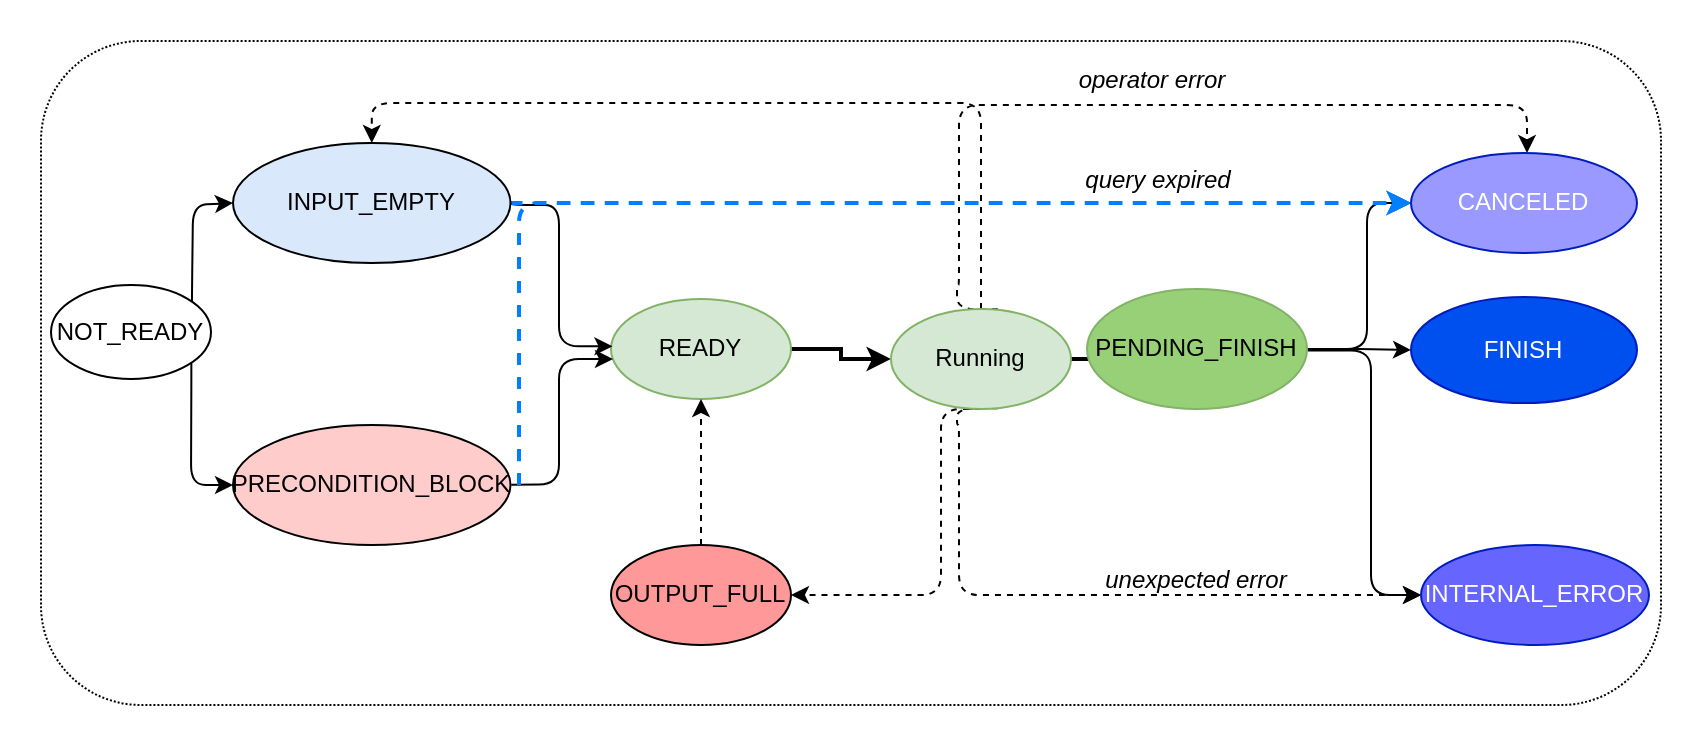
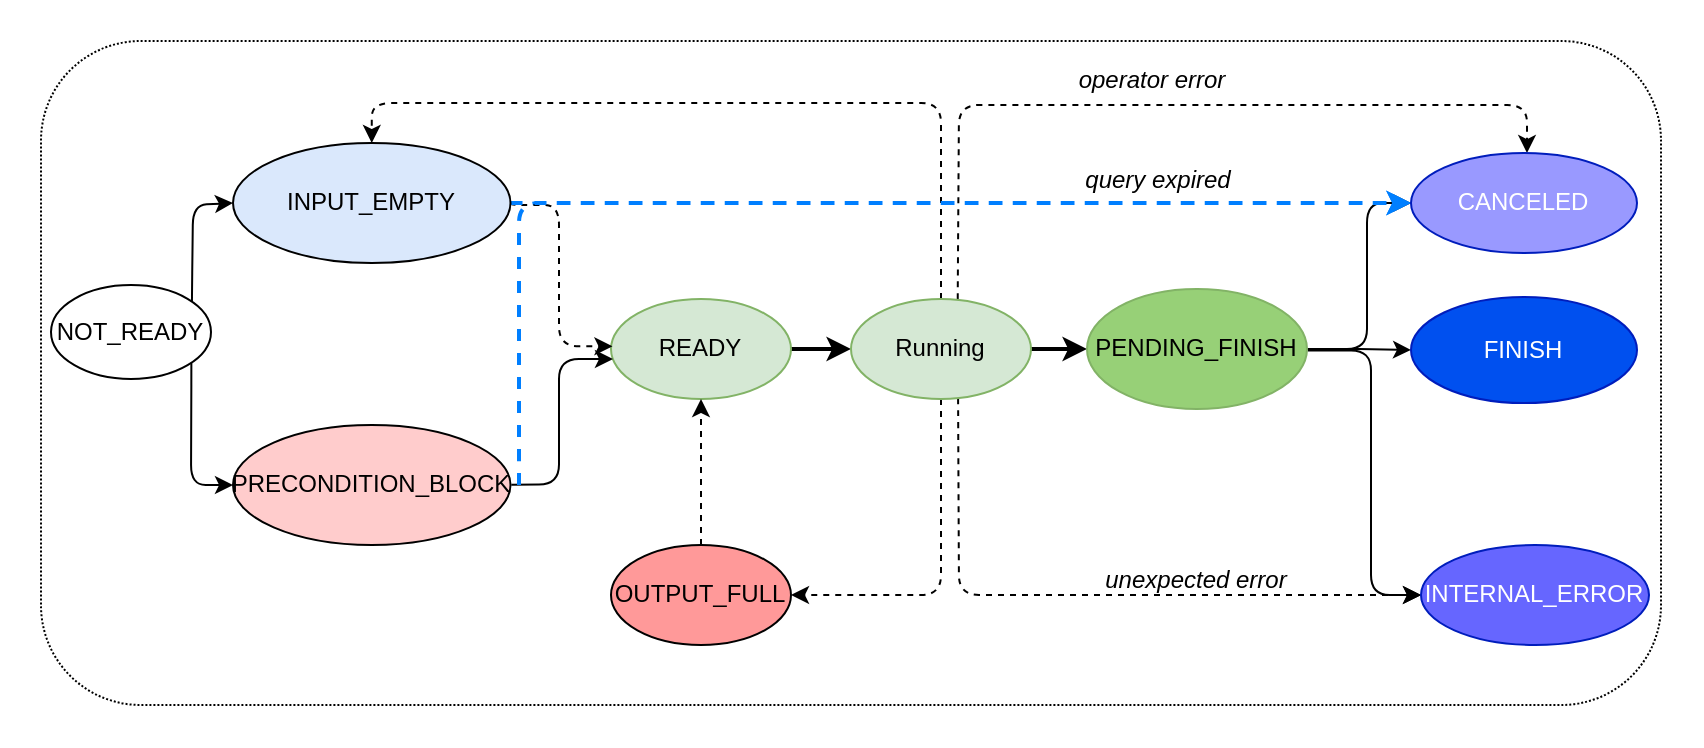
  <mxCell id="0" />
  <mxCell id="1" parent="0" />
  <mxCell id="2" style="edgeStyle=orthogonalEdgeStyle;rounded=1;orthogonalLoop=1;jettySize=auto;html=1;exitX=0.881;exitY=0.176;exitDx=0;exitDy=0;entryX=0;entryY=0.5;entryDx=0;entryDy=0;exitPerimeter=0;" edge="1" parent="1" source="4" target="25"><mxGeometry relative="1" as="geometry"><mxPoint x="126.25" y="102" as="targetPoint" /><Array as="points"><mxPoint x="96" y="146" /><mxPoint x="96" y="146" /><mxPoint x="96" y="102" /></Array></mxGeometry></mxCell>
  <mxCell id="3" style="edgeStyle=orthogonalEdgeStyle;rounded=1;orthogonalLoop=1;jettySize=auto;html=1;exitX=0.877;exitY=0.828;exitDx=0;exitDy=0;entryX=0;entryY=0.5;entryDx=0;entryDy=0;exitPerimeter=0;" edge="1" parent="1" source="4" target="22"><mxGeometry relative="1" as="geometry"><Array as="points"><mxPoint x="95" y="182" /><mxPoint x="95" y="182" /><mxPoint x="95" y="242" /><mxPoint x="116" y="242" /></Array></mxGeometry></mxCell>
  <mxCell id="4" value="NOT_READY" style="ellipse;whiteSpace=wrap;html=1;" vertex="1" parent="1"><mxGeometry x="25" y="142" width="80" height="47" as="geometry" /></mxCell>
  <mxCell id="5" style="edgeStyle=orthogonalEdgeStyle;rounded=0;orthogonalLoop=1;jettySize=auto;html=1;exitX=1;exitY=0.5;exitDx=0;exitDy=0;entryX=0;entryY=0.5;entryDx=0;entryDy=0;strokeWidth=2;" edge="1" parent="1" source="6" target="12"><mxGeometry relative="1" as="geometry" /></mxCell>
  <mxCell id="6" value="READY" style="ellipse;whiteSpace=wrap;html=1;fillColor=#d5e8d4;strokeColor=#82b366;" vertex="1" parent="1"><mxGeometry x="305" y="149" width="90" height="50" as="geometry" /></mxCell>
  <mxCell id="7" style="edgeStyle=orthogonalEdgeStyle;rounded=1;orthogonalLoop=1;jettySize=auto;html=1;exitX=0.5;exitY=1;exitDx=0;exitDy=0;dashed=1;" edge="1" parent="1" source="12" target="15"><mxGeometry relative="1" as="geometry"><mxPoint x="470.24" y="272.6" as="targetPoint" /><Array as="points"><mxPoint x="470" y="297" /></Array></mxGeometry></mxCell>
  <mxCell id="8" style="edgeStyle=orthogonalEdgeStyle;rounded=0;orthogonalLoop=1;jettySize=auto;html=1;exitX=1;exitY=0.5;exitDx=0;exitDy=0;strokeWidth=2;" edge="1" parent="1" source="12" target="19"><mxGeometry relative="1" as="geometry" /></mxCell>
  <mxCell id="9" style="edgeStyle=orthogonalEdgeStyle;orthogonalLoop=1;jettySize=auto;html=1;exitX=0.5;exitY=0;exitDx=0;exitDy=0;entryX=0.5;entryY=0;entryDx=0;entryDy=0;rounded=1;dashed=1;" edge="1" parent="1" source="12" target="25"><mxGeometry relative="1" as="geometry" /></mxCell>
  <mxCell id="10" style="edgeStyle=orthogonalEdgeStyle;rounded=1;orthogonalLoop=1;jettySize=auto;html=1;exitX=0.593;exitY=0.003;exitDx=0;exitDy=0;dashed=1;exitPerimeter=0;" edge="1" parent="1" source="12" target="26"><mxGeometry relative="1" as="geometry"><Array as="points"><mxPoint x="478" y="142" /><mxPoint x="479" y="142" /><mxPoint x="479" y="52" /><mxPoint x="763" y="52" /></Array></mxGeometry></mxCell>
  <mxCell id="11" style="edgeStyle=orthogonalEdgeStyle;rounded=1;orthogonalLoop=1;jettySize=auto;html=1;exitX=0.595;exitY=0.993;exitDx=0;exitDy=0;entryX=0;entryY=0.5;entryDx=0;entryDy=0;exitPerimeter=0;dashed=1;" edge="1" parent="1" source="12" target="27"><mxGeometry relative="1" as="geometry"><Array as="points"><mxPoint x="478" y="212" /><mxPoint x="479" y="212" /><mxPoint x="479" y="297" /></Array></mxGeometry></mxCell>
- <mxCell id="12" value="Running" style="ellipse;whiteSpace=wrap;html=1;fillColor=#d5e8d4;strokeColor=#82b366;" vertex="1" parent="1"><mxGeometry x="445" y="154" width="90" height="50" as="geometry" /></mxCell>
+ <mxCell id="12" value="Running" style="ellipse;whiteSpace=wrap;html=1;fillColor=#d5e8d4;strokeColor=#82b366;" vertex="1" parent="1"><mxGeometry x="425" y="149" width="90" height="50" as="geometry" /></mxCell>
  <mxCell id="13" style="edgeStyle=orthogonalEdgeStyle;rounded=1;orthogonalLoop=1;jettySize=auto;html=1;entryX=0.011;entryY=0.6;entryDx=0;entryDy=0;entryPerimeter=0;exitX=1.003;exitY=0.497;exitDx=0;exitDy=0;exitPerimeter=0;" edge="1" parent="1" source="22" target="6"><mxGeometry relative="1" as="geometry"><mxPoint x="259" y="234" as="sourcePoint" /><mxPoint x="285" y="179" as="targetPoint" /><Array as="points"><mxPoint x="255" y="242" /><mxPoint x="279" y="242" /><mxPoint x="279" y="179" /></Array></mxGeometry></mxCell>
  <mxCell id="14" style="edgeStyle=orthogonalEdgeStyle;rounded=1;orthogonalLoop=1;jettySize=auto;html=1;exitX=0.5;exitY=0;exitDx=0;exitDy=0;entryX=0.5;entryY=1;entryDx=0;entryDy=0;dashed=1;" edge="1" parent="1" source="15" target="6"><mxGeometry relative="1" as="geometry" /></mxCell>
  <mxCell id="15" value="OUTPUT_FULL" style="ellipse;whiteSpace=wrap;html=1;fillColor=#FF9999;" vertex="1" parent="1"><mxGeometry x="305" y="272" width="90" height="50" as="geometry" /></mxCell>
  <mxCell id="16" style="edgeStyle=orthogonalEdgeStyle;rounded=0;orthogonalLoop=1;jettySize=auto;html=1;exitX=1;exitY=0.5;exitDx=0;exitDy=0;" edge="1" parent="1" source="19" target="20"><mxGeometry relative="1" as="geometry" /></mxCell>
  <mxCell id="17" style="edgeStyle=orthogonalEdgeStyle;rounded=1;orthogonalLoop=1;jettySize=auto;html=1;exitX=1;exitY=0.5;exitDx=0;exitDy=0;entryX=0;entryY=0.5;entryDx=0;entryDy=0;" edge="1" parent="1" source="19" target="26"><mxGeometry relative="1" as="geometry"><mxPoint x="657" y="174" as="sourcePoint" /><mxPoint x="709" y="97" as="targetPoint" /><Array as="points"><mxPoint x="683" y="174" /><mxPoint x="683" y="101" /></Array></mxGeometry></mxCell>
  <mxCell id="18" style="edgeStyle=orthogonalEdgeStyle;rounded=1;orthogonalLoop=1;jettySize=auto;html=1;exitX=1.003;exitY=0.512;exitDx=0;exitDy=0;exitPerimeter=0;" edge="1" parent="1" source="19"><mxGeometry relative="1" as="geometry"><mxPoint x="659" y="172" as="sourcePoint" /><mxPoint x="710.002" y="297" as="targetPoint" /><Array as="points"><mxPoint x="685" y="175" /><mxPoint x="685" y="297" /></Array></mxGeometry></mxCell>
  <mxCell id="19" value="PENDING_FINISH" style="ellipse;whiteSpace=wrap;html=1;fillColor=#97D077;strokeColor=#82b366;" vertex="1" parent="1"><mxGeometry x="543" y="144" width="110" height="60" as="geometry" /></mxCell>
  <mxCell id="20" value="FINISH" style="ellipse;whiteSpace=wrap;html=1;fillColor=#0050ef;fontColor=#ffffff;strokeColor=#001DBC;" vertex="1" parent="1"><mxGeometry x="705" y="148" width="113" height="53" as="geometry" /></mxCell>
  <mxCell id="21" style="edgeStyle=orthogonalEdgeStyle;rounded=1;orthogonalLoop=1;jettySize=auto;html=1;entryX=0;entryY=0.5;entryDx=0;entryDy=0;dashed=1;strokeColor=#007FFF;strokeWidth=2;" edge="1" parent="1" target="26"><mxGeometry relative="1" as="geometry"><mxPoint x="269" y="102" as="targetPoint" /><mxPoint x="259" y="242" as="sourcePoint" /><Array as="points"><mxPoint x="259" y="234" /><mxPoint x="259" y="101" /></Array></mxGeometry></mxCell>
  <mxCell id="22" value="PRECONDITION_BLOCK" style="ellipse;whiteSpace=wrap;html=1;fillColor=#FFCCCC;" vertex="1" parent="1"><mxGeometry x="116" y="212" width="138.75" height="60" as="geometry" /></mxCell>
- <mxCell id="23" style="edgeStyle=orthogonalEdgeStyle;rounded=1;orthogonalLoop=1;jettySize=auto;html=1;exitX=1;exitY=0.5;exitDx=0;exitDy=0;entryX=0.008;entryY=0.473;entryDx=0;entryDy=0;entryPerimeter=0;strokeWidth=1;" edge="1" parent="1" source="25" target="6"><mxGeometry relative="1" as="geometry"><Array as="points"><mxPoint x="255" y="102" /><mxPoint x="279" y="102" /><mxPoint x="279" y="173" /></Array></mxGeometry></mxCell>
+ <mxCell id="23" style="edgeStyle=orthogonalEdgeStyle;rounded=1;orthogonalLoop=1;jettySize=auto;html=1;exitX=1;exitY=0.5;exitDx=0;exitDy=0;entryX=0.008;entryY=0.473;entryDx=0;entryDy=0;entryPerimeter=0;strokeWidth=1;dashed=1;" edge="1" parent="1" source="25" target="6"><mxGeometry relative="1" as="geometry"><Array as="points"><mxPoint x="255" y="102" /><mxPoint x="279" y="102" /><mxPoint x="279" y="173" /></Array></mxGeometry></mxCell>
  <mxCell id="24" style="edgeStyle=orthogonalEdgeStyle;rounded=0;orthogonalLoop=1;jettySize=auto;html=1;exitX=1;exitY=0.5;exitDx=0;exitDy=0;dashed=1;strokeWidth=2;strokeColor=#007FFF;" edge="1" parent="1" source="25" target="26"><mxGeometry relative="1" as="geometry" /></mxCell>
  <mxCell id="25" value="INPUT_EMPTY" style="ellipse;whiteSpace=wrap;html=1;fillColor=#dae8fc;" vertex="1" parent="1"><mxGeometry x="116" y="71" width="138.75" height="60" as="geometry" /></mxCell>
  <mxCell id="26" value="CANCELED" style="ellipse;whiteSpace=wrap;html=1;fillColor=#9999FF;fontColor=#ffffff;strokeColor=#001DBC;" vertex="1" parent="1"><mxGeometry x="705" y="76" width="113" height="50" as="geometry" /></mxCell>
  <mxCell id="27" value="INTERNAL_ERROR" style="ellipse;whiteSpace=wrap;html=1;fillColor=#6666FF;fontColor=#ffffff;strokeColor=#001DBC;" vertex="1" parent="1"><mxGeometry x="710" y="272" width="114" height="50" as="geometry" /></mxCell>
  <mxCell id="28" value="&lt;i&gt;operator error&lt;/i&gt;" style="text;html=1;strokeColor=none;fillColor=none;align=center;verticalAlign=middle;whiteSpace=wrap;rounded=0;" vertex="1" parent="1"><mxGeometry x="529" y="32" width="94" height="15" as="geometry" /></mxCell>
  <mxCell id="29" value="&lt;i&gt;query expired&lt;/i&gt;" style="text;html=1;strokeColor=none;fillColor=none;align=center;verticalAlign=middle;whiteSpace=wrap;rounded=0;" vertex="1" parent="1"><mxGeometry x="539" y="82" width="80" height="15" as="geometry" /></mxCell>
  <mxCell id="30" value="&lt;i&gt;unexpected error&lt;/i&gt;" style="text;html=1;strokeColor=none;fillColor=none;align=center;verticalAlign=middle;whiteSpace=wrap;rounded=0;" vertex="1" parent="1"><mxGeometry x="548" y="282" width="100" height="15" as="geometry" /></mxCell>
  <mxCell id="31" value="" style="rounded=1;whiteSpace=wrap;html=1;fillColor=none;dashed=1;dashPattern=1 1;" vertex="1" parent="1"><mxGeometry x="20" y="20" width="810" height="332" as="geometry" /></mxCell>
